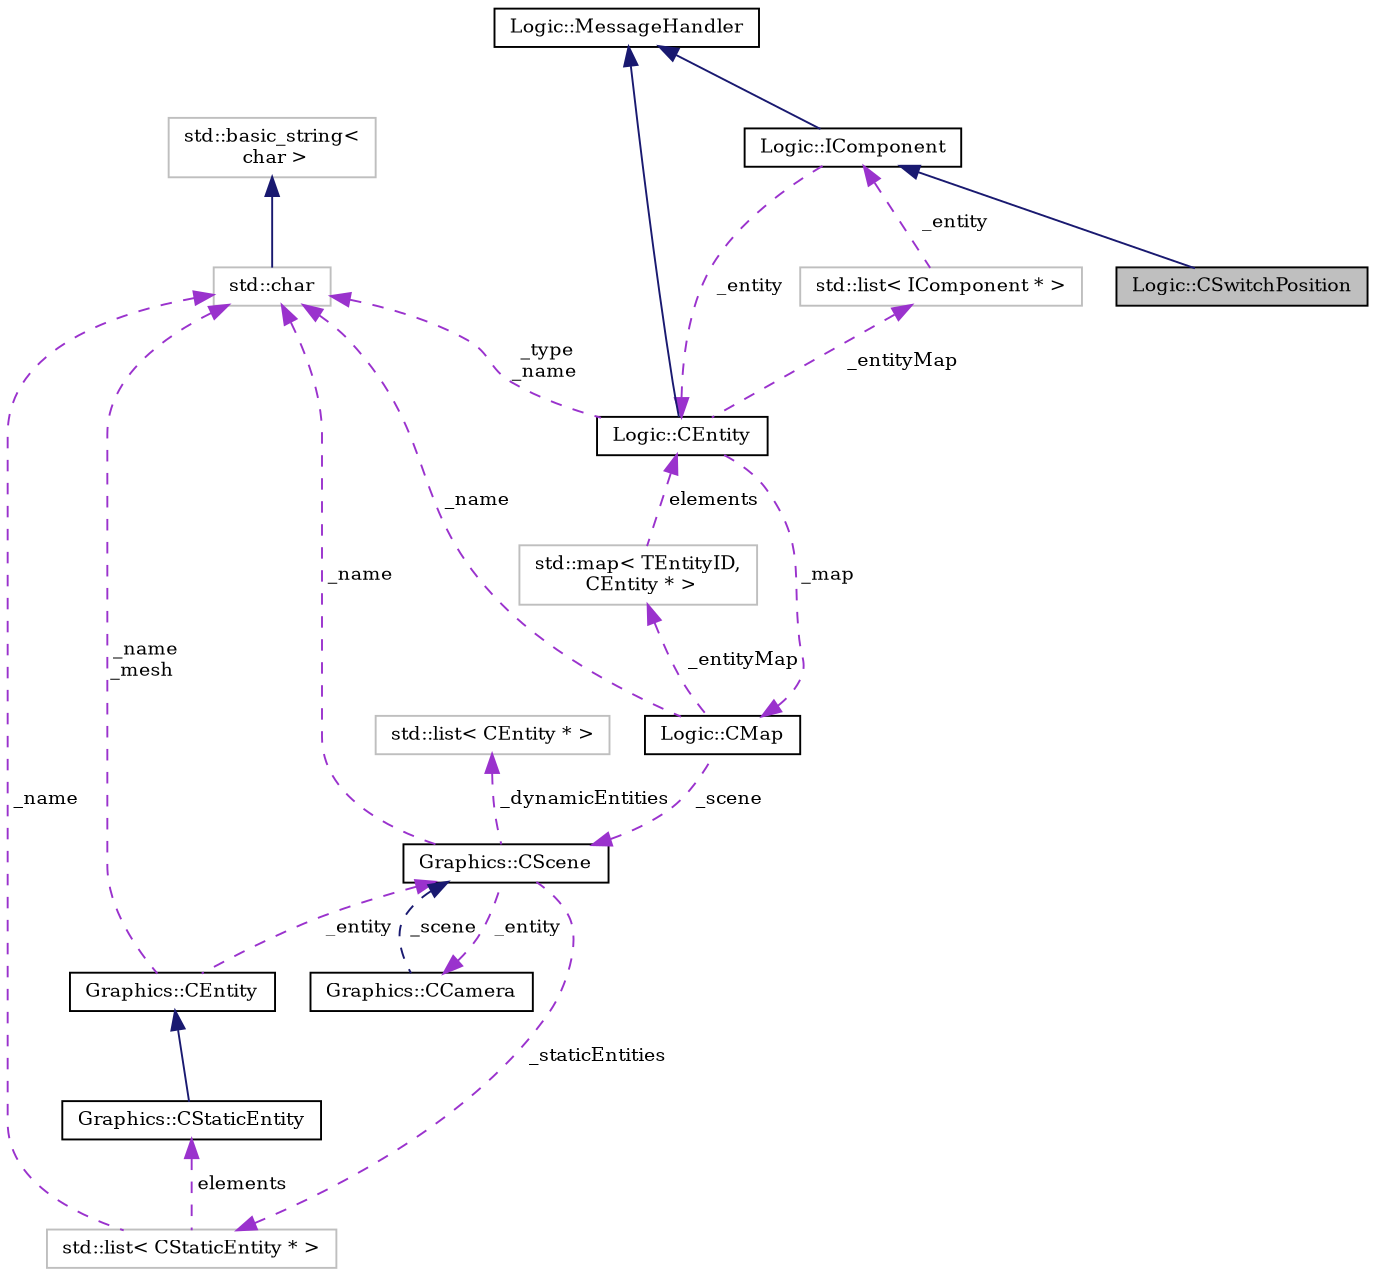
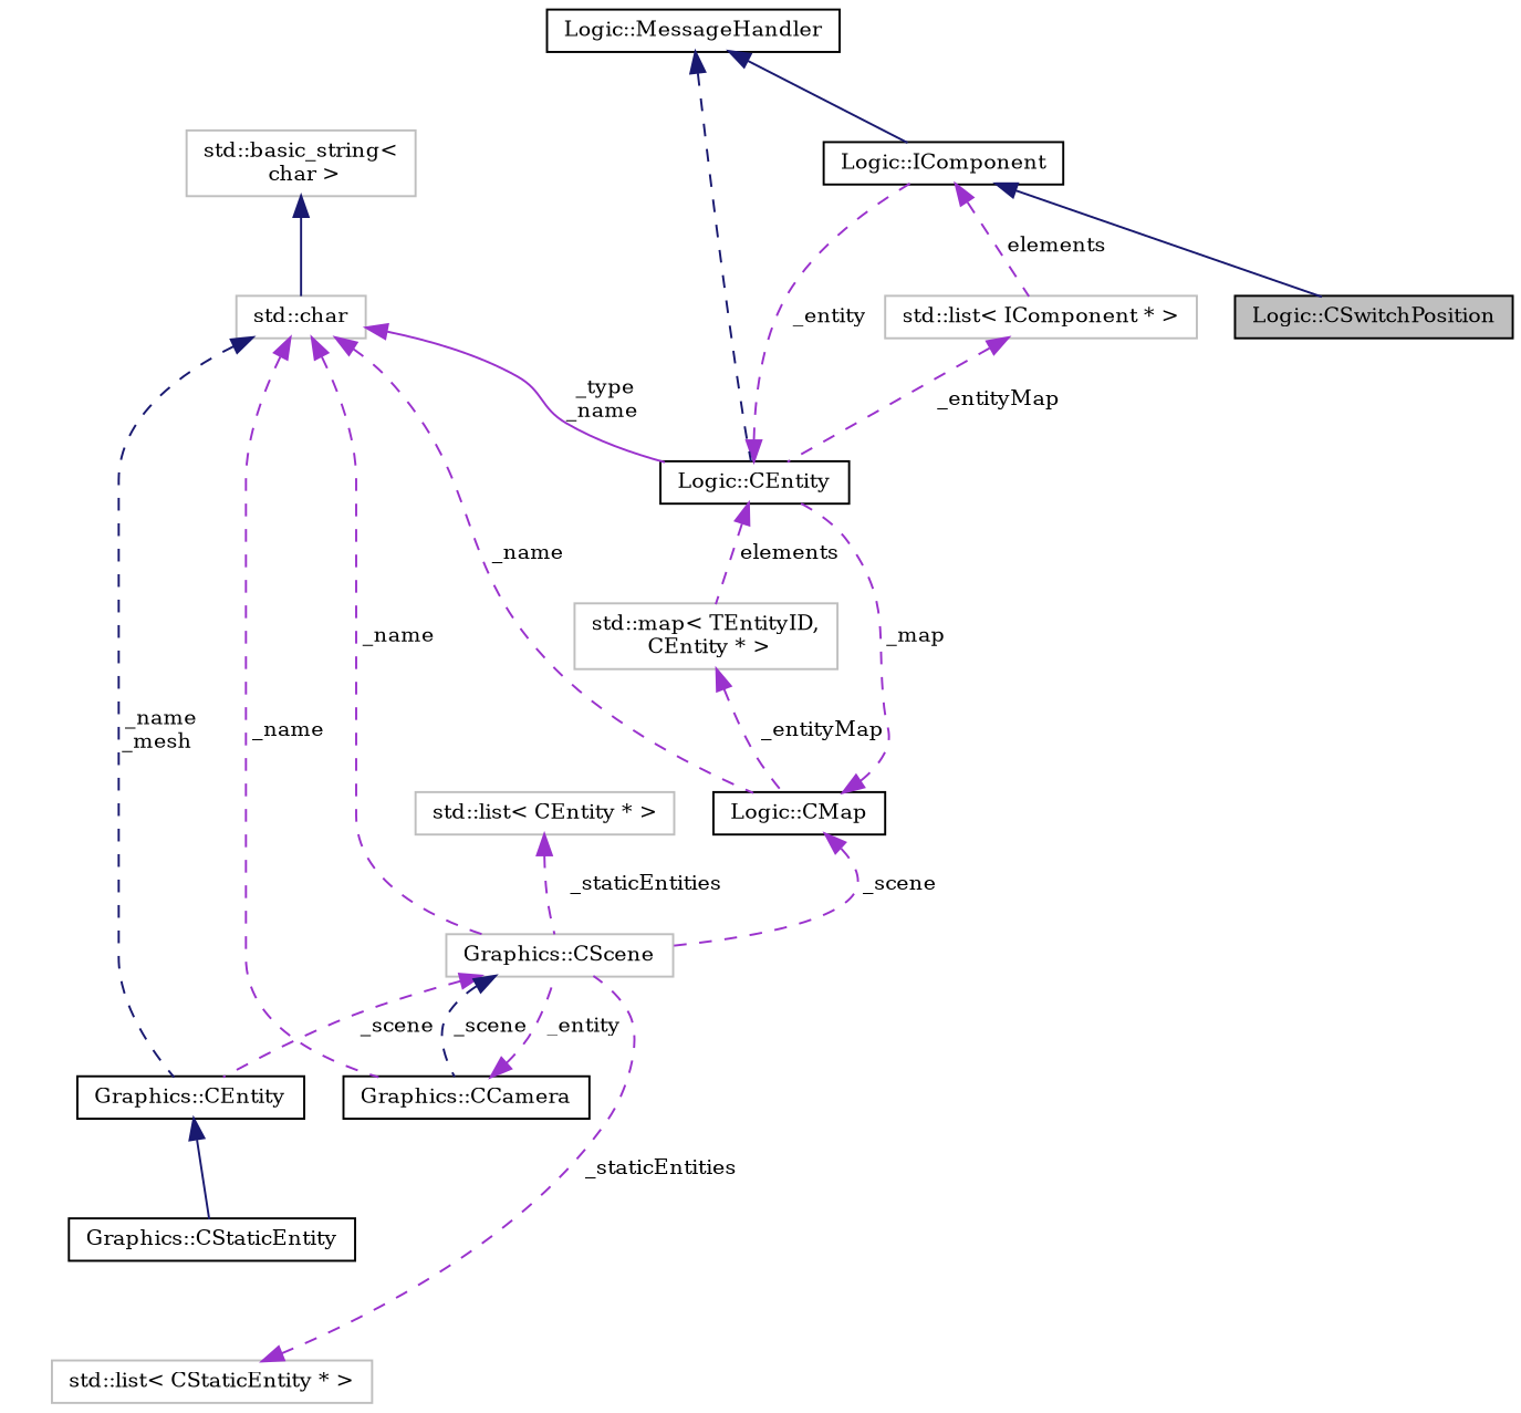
  digraph {
    fontname="DejaVu Serif"
    node [color=black fillcolor=white fontname="DejaVu Serif" fontsize=10 shape=record style=filled]
    edge [color=darkorchid3 dir=back fontname="DejaVu Serif" fontsize=10 labelfontname=FreeSans labelfontsize=10 style=dashed]
    n1 [fillcolor=grey75 fontcolor=black height=0.2 label="Logic::CSwitchPosition" width=0.4]
    n2 [height=0.2 label="Logic::IComponent" width=0.4]
    n3 [color=grey75 height=0.2 label="std::list\< IComponent * \>" width=0.4]
    n4 [height=0.2 label="Logic::CEntity" width=0.4]
    n5 [height=0.2 label="Logic::MessageHandler" width=0.4]
    n6 [color=grey75 height=0.2 label="std::map\< TEntityID,\l CEntity * \>" width=0.4]
    n7 [height=0.2 label="Logic::CMap" width=0.4]
    n8 [color=grey75 height=0.2 label="std::char" width=0.4]
-   n9 [height=0.2 label="Graphics::CScene" width=0.4]
+   n9 [color=grey75 height=0.2 label="Graphics::CScene" width=0.4]
    n10 [height=0.2 label="Graphics::CEntity" width=0.4]
    n11 [height=0.2 label="Graphics::CCamera" width=0.4]
    n12 [height=0.2 label="Graphics::CStaticEntity" width=0.4]
    n13 [color=grey75 height=0.2 label="std::basic_string\<\l char \>" width=0.4]
    n14 [color=grey75 height=0.2 label="std::list\< CStaticEntity * \>" width=0.4]
    n15 [color=grey75 height=0.2 label="std::list\< CEntity * \>" width=0.4]
    n2 -> n1 [color=midnightblue style=solid]
-   n2 -> n3 [label=" _entity"]
+   n2 -> n3 [label=" elements"]
    n3 -> n4 [label=" _entityMap"]
    n4 -> n2 [label=" _entity"]
    n4 -> n6 [label=" elements"]
    n5 -> n2 [color=midnightblue style=solid]
-   n5 -> n4 [color=midnightblue style=solid]
+   n5 -> n4 [color=midnightblue]
    n6 -> n7 [label=" _entityMap"]
    n7 -> n4 [label=" _map"]
-   n8 -> n4 [label=" _type\n_name"]
+   n8 -> n4 [label=" _type\n_name" style=solid]
    n8 -> n7 [label=" _name"]
    n8 -> n9 [label=" _name"]
-   n8 -> n10 [label=" _name\n_mesh"]
-   n8 -> n14 [label=" _name"]
-   n9 -> n7 [label=" _scene"]
-   n9 -> n10 [label=" _entity"]
+   n8 -> n10 [color=midnightblue label=" _name\n_mesh"]
+   n8 -> n11 [label=" _name"]
+   n7 -> n9 [label=" _scene"]
+   n9 -> n10 [label=" _scene"]
    n9 -> n11 [color=midnightblue label=" _scene"]
    n10 -> n12 [color=midnightblue style=solid]
    n11 -> n9 [label=" _entity"]
-   n12 -> n14 [label=" elements"]
    n13 -> n8 [color=midnightblue style=solid]
    n14 -> n9 [label=" _staticEntities"]
-   n15 -> n9 [label=" _dynamicEntities"]
+   n15 -> n9 [label=" _staticEntities"]
  }
